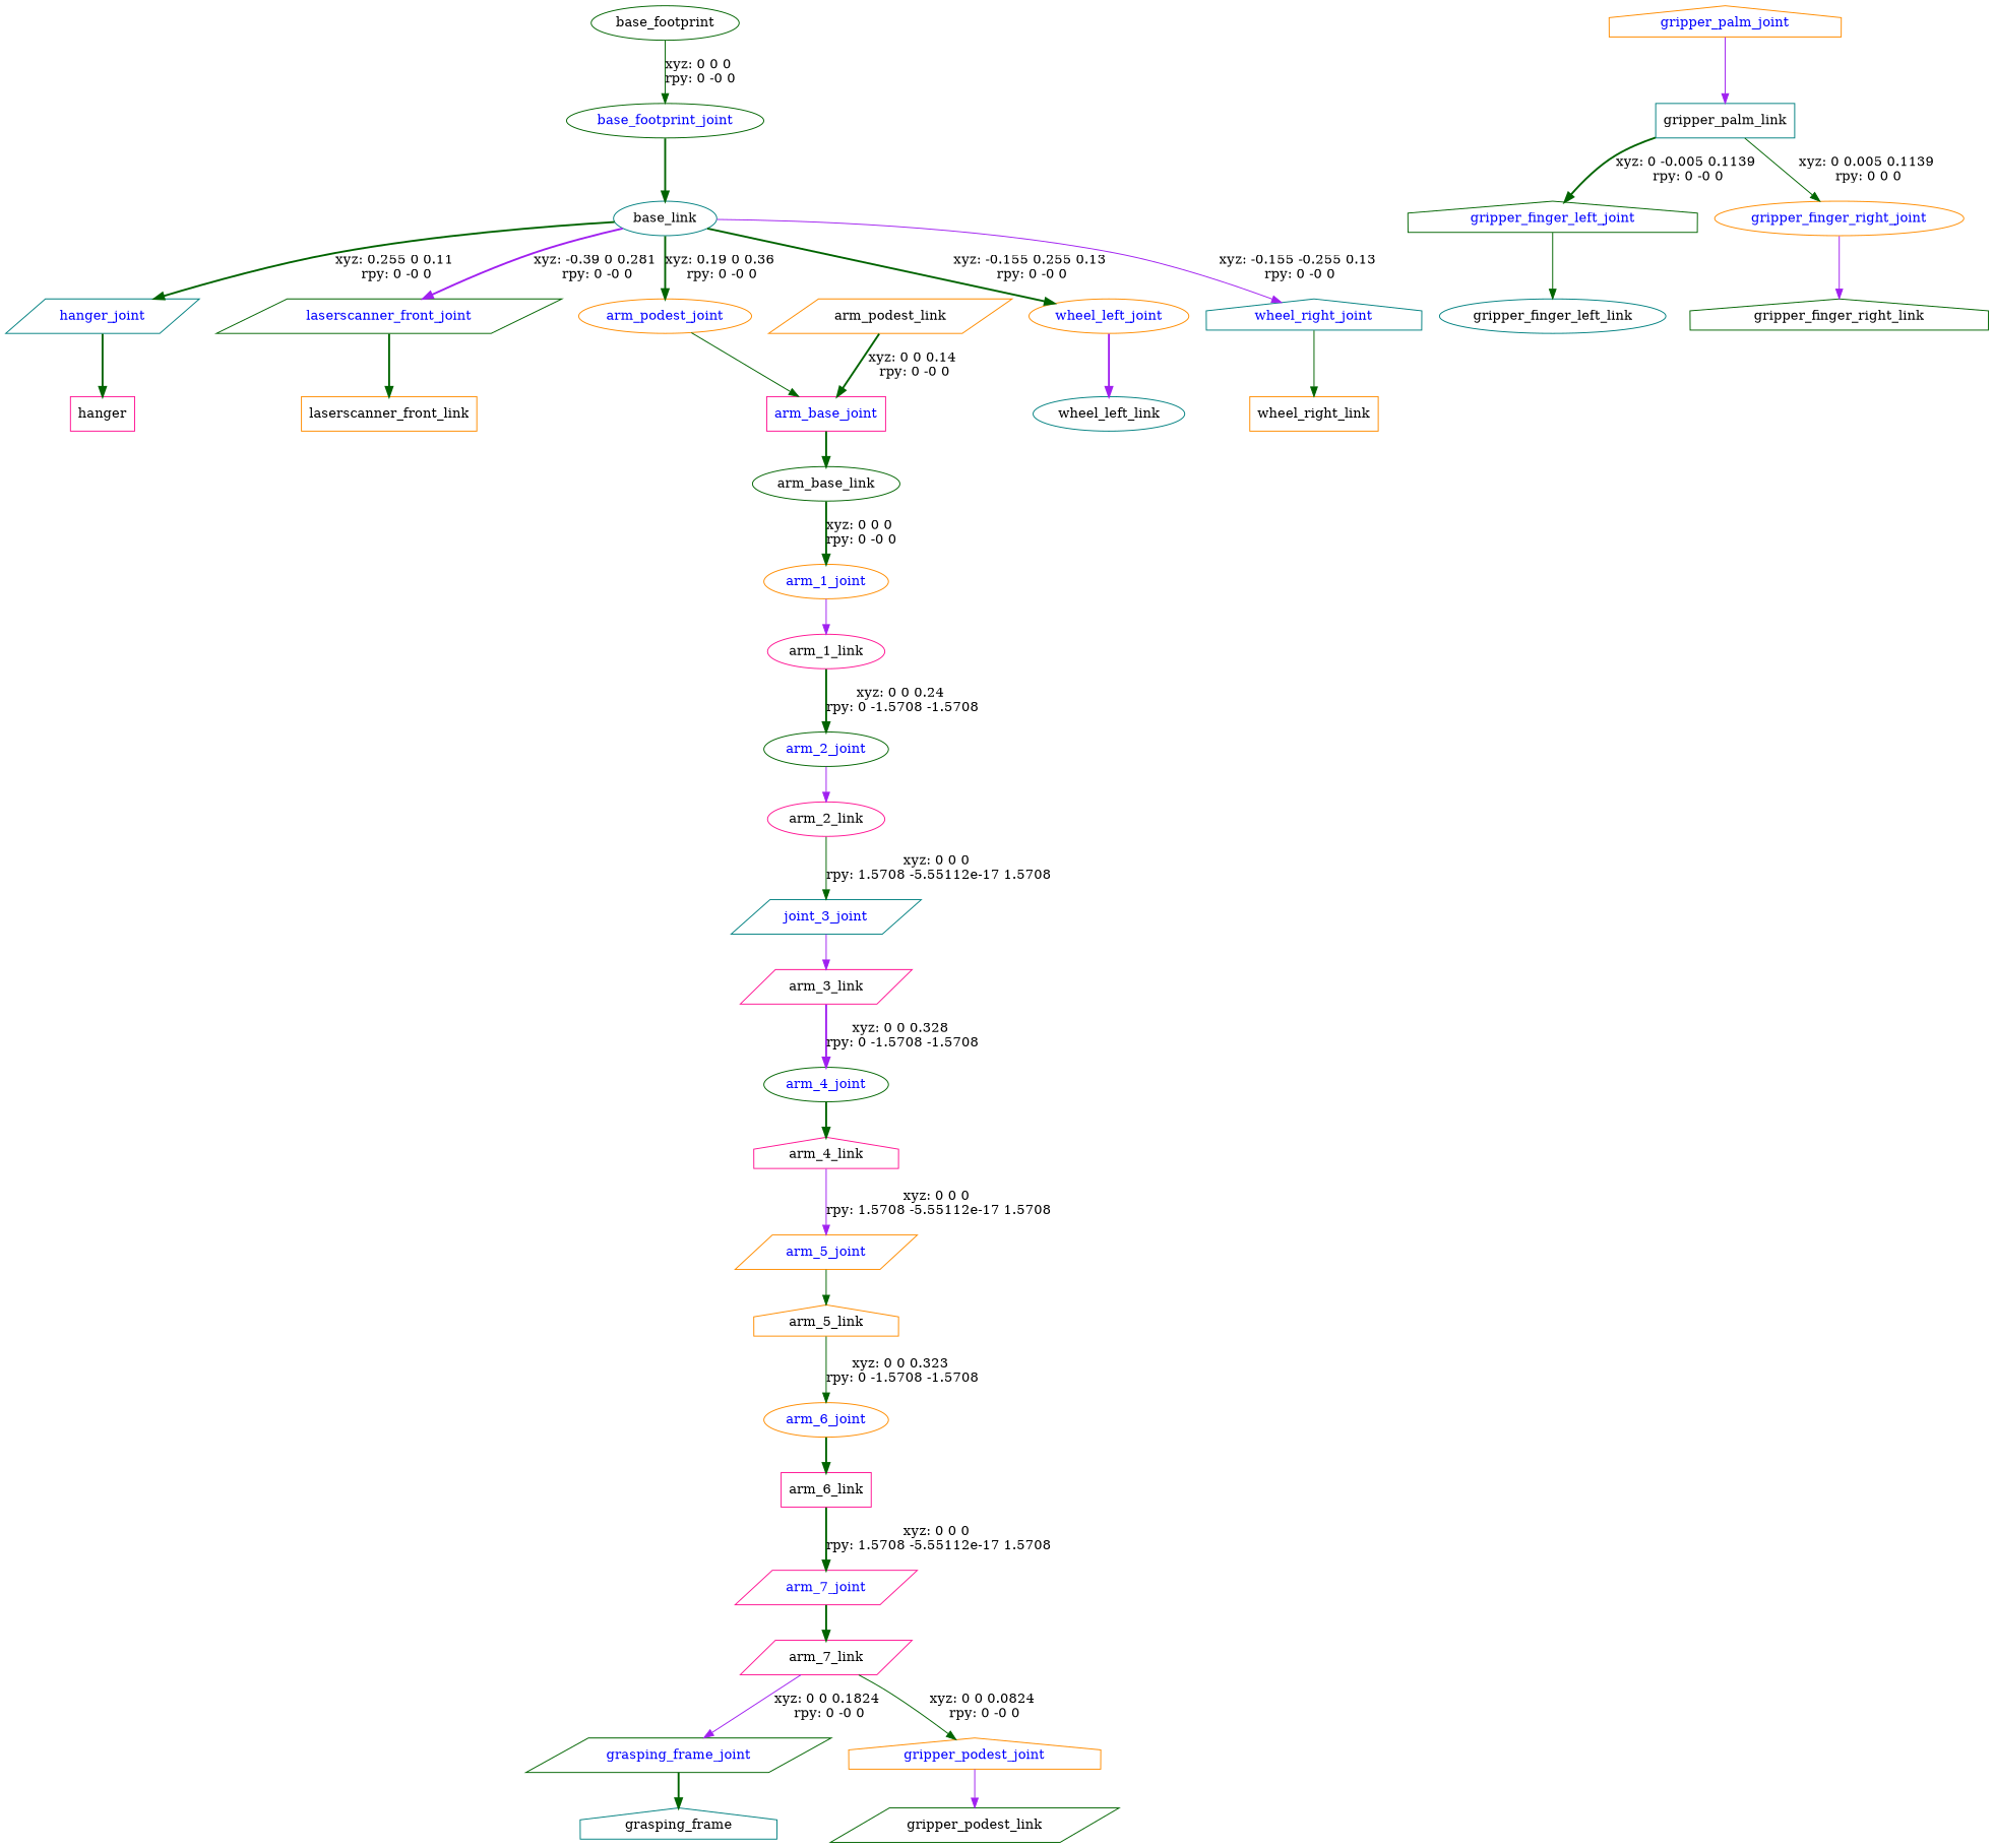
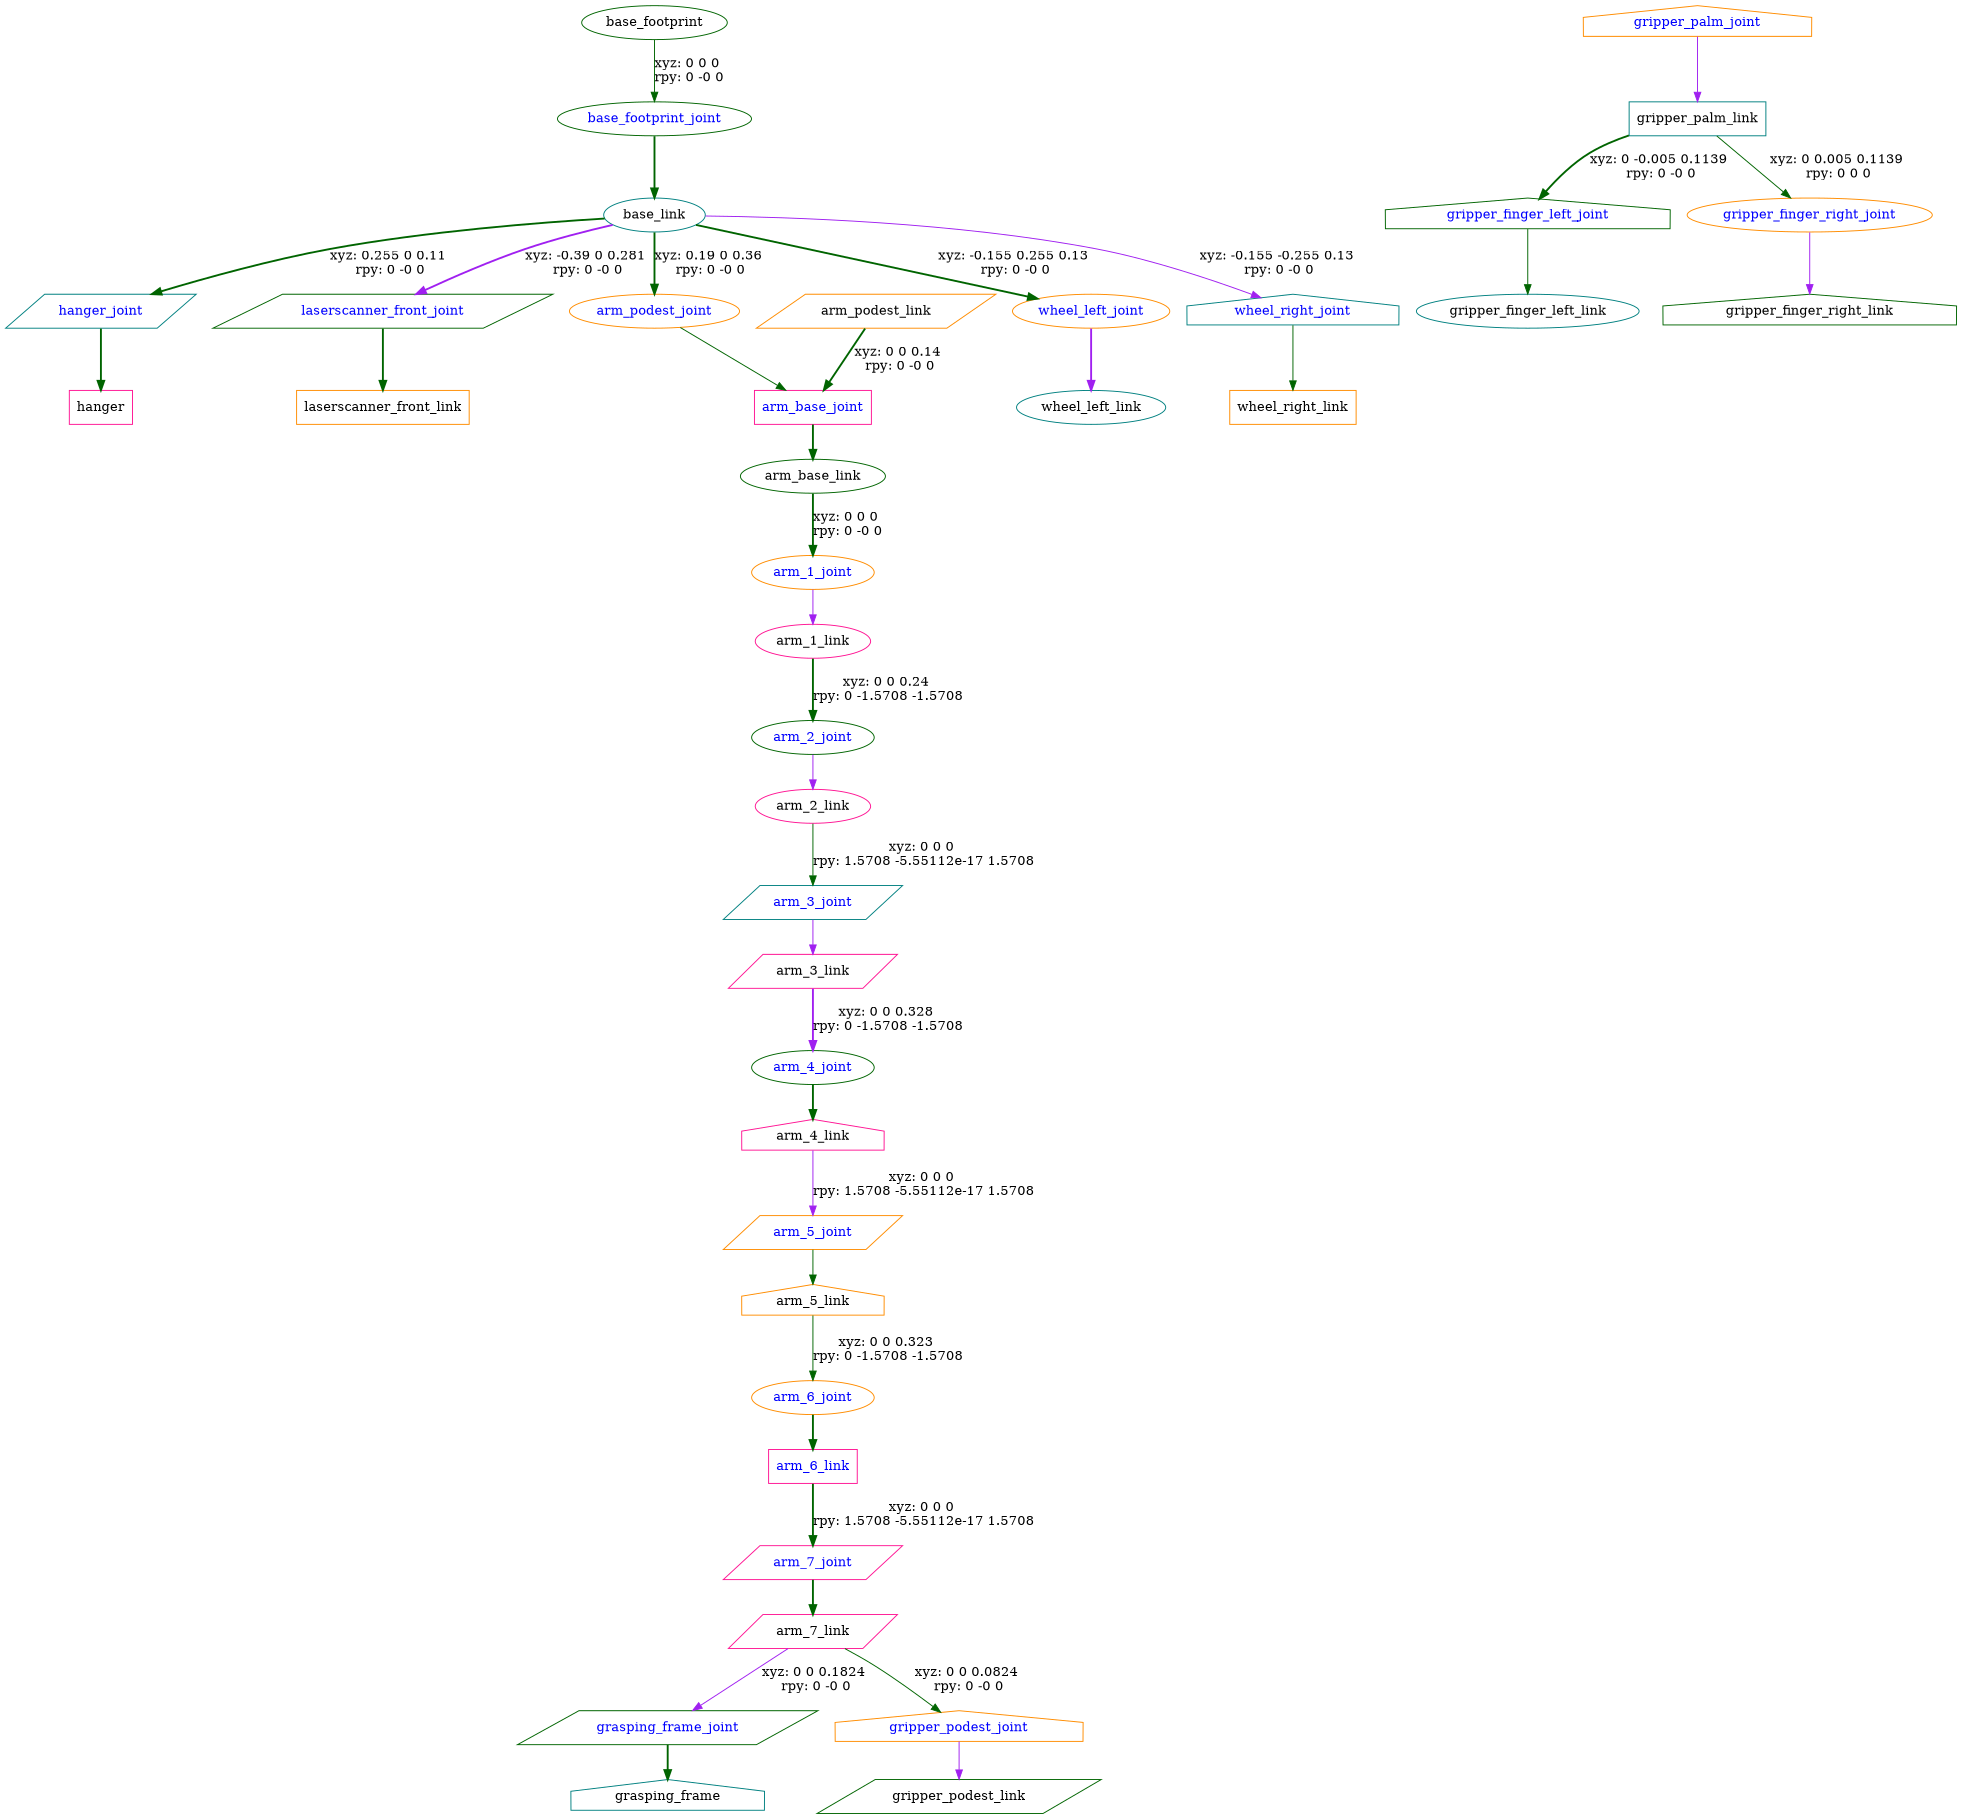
  digraph {
    node [color=darkorange shape=ellipse]
    edge [color=darkgreen style=bold]
    n1 [color=darkgreen label=base_footprint]
    base_footprint_joint [color=darkgreen fontcolor=blue]
    n3 [color=teal label=base_link]
    arm_podest_joint [fontcolor=blue]
    hanger_joint [color=teal fontcolor=blue shape=parallelogram]
    laserscanner_front_joint [color=darkgreen fontcolor=blue shape=parallelogram]
    wheel_left_joint [fontcolor=blue]
    wheel_right_joint [color=teal fontcolor=blue shape=house]
    arm_base_joint [color=deeppink fontcolor=blue shape=box]
    n10 [color=deeppink label=hanger shape=box]
    n11 [label=laserscanner_front_link shape=box]
    n12 [color=teal label=wheel_left_link]
    n13 [label=wheel_right_link shape=box]
    n14 [label=arm_podest_link shape=parallelogram]
    n15 [color=darkgreen label=arm_base_link]
    arm_1_joint [fontcolor=blue]
    n17 [color=deeppink label=arm_1_link]
    arm_2_joint [color=darkgreen fontcolor=blue]
    n19 [color=deeppink label=arm_2_link]
-   arm_3_joint [color=teal fontcolor=blue shape=parallelogram label=joint_3_joint]
+   arm_3_joint [color=teal fontcolor=blue shape=parallelogram]
    n21 [color=deeppink label=arm_3_link shape=parallelogram]
    arm_4_joint [color=darkgreen fontcolor=blue]
    n23 [color=deeppink label=arm_4_link shape=house]
    arm_5_joint [fontcolor=blue shape=parallelogram]
    n25 [label=arm_5_link shape=house]
    arm_6_joint [fontcolor=blue]
-   n27 [color=deeppink label=arm_6_link shape=box]
+   n27 [color=deeppink label=arm_6_link shape=box fontcolor=blue]
    arm_7_joint [color=deeppink fontcolor=blue shape=parallelogram]
    n29 [color=deeppink label=arm_7_link shape=parallelogram]
    grasping_frame_joint [color=darkgreen fontcolor=blue shape=parallelogram]
    gripper_podest_joint [fontcolor=blue shape=house]
    n32 [color=teal label=grasping_frame shape=house]
    n33 [color=darkgreen label=gripper_podest_link shape=parallelogram]
    gripper_palm_joint [fontcolor=blue shape=house]
    n35 [color=teal label=gripper_palm_link shape=box]
    gripper_finger_left_joint [color=darkgreen fontcolor=blue shape=house]
    gripper_finger_right_joint [fontcolor=blue]
    n38 [color=teal label=gripper_finger_left_link]
    n39 [color=darkgreen label=gripper_finger_right_link shape=house]
    n1 -> base_footprint_joint [label="xyz: 0 0 0 \nrpy: 0 -0 0" style=solid]
    base_footprint_joint -> n3
    n3 -> arm_podest_joint [label="xyz: 0.19 0 0.36 \nrpy: 0 -0 0"]
    n3 -> hanger_joint [label="xyz: 0.255 0 0.11 \nrpy: 0 -0 0"]
    n3 -> laserscanner_front_joint [color=purple label="xyz: -0.39 0 0.281 \nrpy: 0 -0 0"]
    n3 -> wheel_left_joint [label="xyz: -0.155 0.255 0.13 \nrpy: 0 -0 0"]
    n3 -> wheel_right_joint [color=purple label="xyz: -0.155 -0.255 0.13 \nrpy: 0 -0 0" style=solid]
    arm_podest_joint -> arm_base_joint [style=solid]
    hanger_joint -> n10
    laserscanner_front_joint -> n11
    wheel_left_joint -> n12 [color=purple]
    wheel_right_joint -> n13 [style=solid]
    arm_base_joint -> n15
    n14 -> arm_base_joint [label="xyz: 0 0 0.14 \nrpy: 0 -0 0"]
    n15 -> arm_1_joint [label="xyz: 0 0 0 \nrpy: 0 -0 0"]
    arm_1_joint -> n17 [color=purple style=solid]
    n17 -> arm_2_joint [label="xyz: 0 0 0.24 \nrpy: 0 -1.5708 -1.5708"]
    arm_2_joint -> n19 [color=purple style=solid]
    n19 -> arm_3_joint [label="xyz: 0 0 0 \nrpy: 1.5708 -5.55112e-17 1.5708" style=solid]
    arm_3_joint -> n21 [color=purple style=solid]
    n21 -> arm_4_joint [color=purple label="xyz: 0 0 0.328 \nrpy: 0 -1.5708 -1.5708"]
    arm_4_joint -> n23
    n23 -> arm_5_joint [color=purple label="xyz: 0 0 0 \nrpy: 1.5708 -5.55112e-17 1.5708" style=solid]
    arm_5_joint -> n25 [style=solid]
    n25 -> arm_6_joint [label="xyz: 0 0 0.323 \nrpy: 0 -1.5708 -1.5708" style=solid]
    arm_6_joint -> n27
    n27 -> arm_7_joint [label="xyz: 0 0 0 \nrpy: 1.5708 -5.55112e-17 1.5708"]
    arm_7_joint -> n29
    n29 -> grasping_frame_joint [color=purple label="xyz: 0 0 0.1824 \nrpy: 0 -0 0" style=solid]
    n29 -> gripper_podest_joint [label="xyz: 0 0 0.0824 \nrpy: 0 -0 0" style=solid]
    grasping_frame_joint -> n32
    gripper_podest_joint -> n33 [color=purple style=solid]
    gripper_palm_joint -> n35 [color=purple style=solid]
    n35 -> gripper_finger_left_joint [label="xyz: 0 -0.005 0.1139 \nrpy: 0 -0 0"]
    n35 -> gripper_finger_right_joint [label="xyz: 0 0.005 0.1139 \nrpy: 0 0 0" style=solid]
    gripper_finger_left_joint -> n38 [style=solid]
    gripper_finger_right_joint -> n39 [color=purple style=solid]
  }
